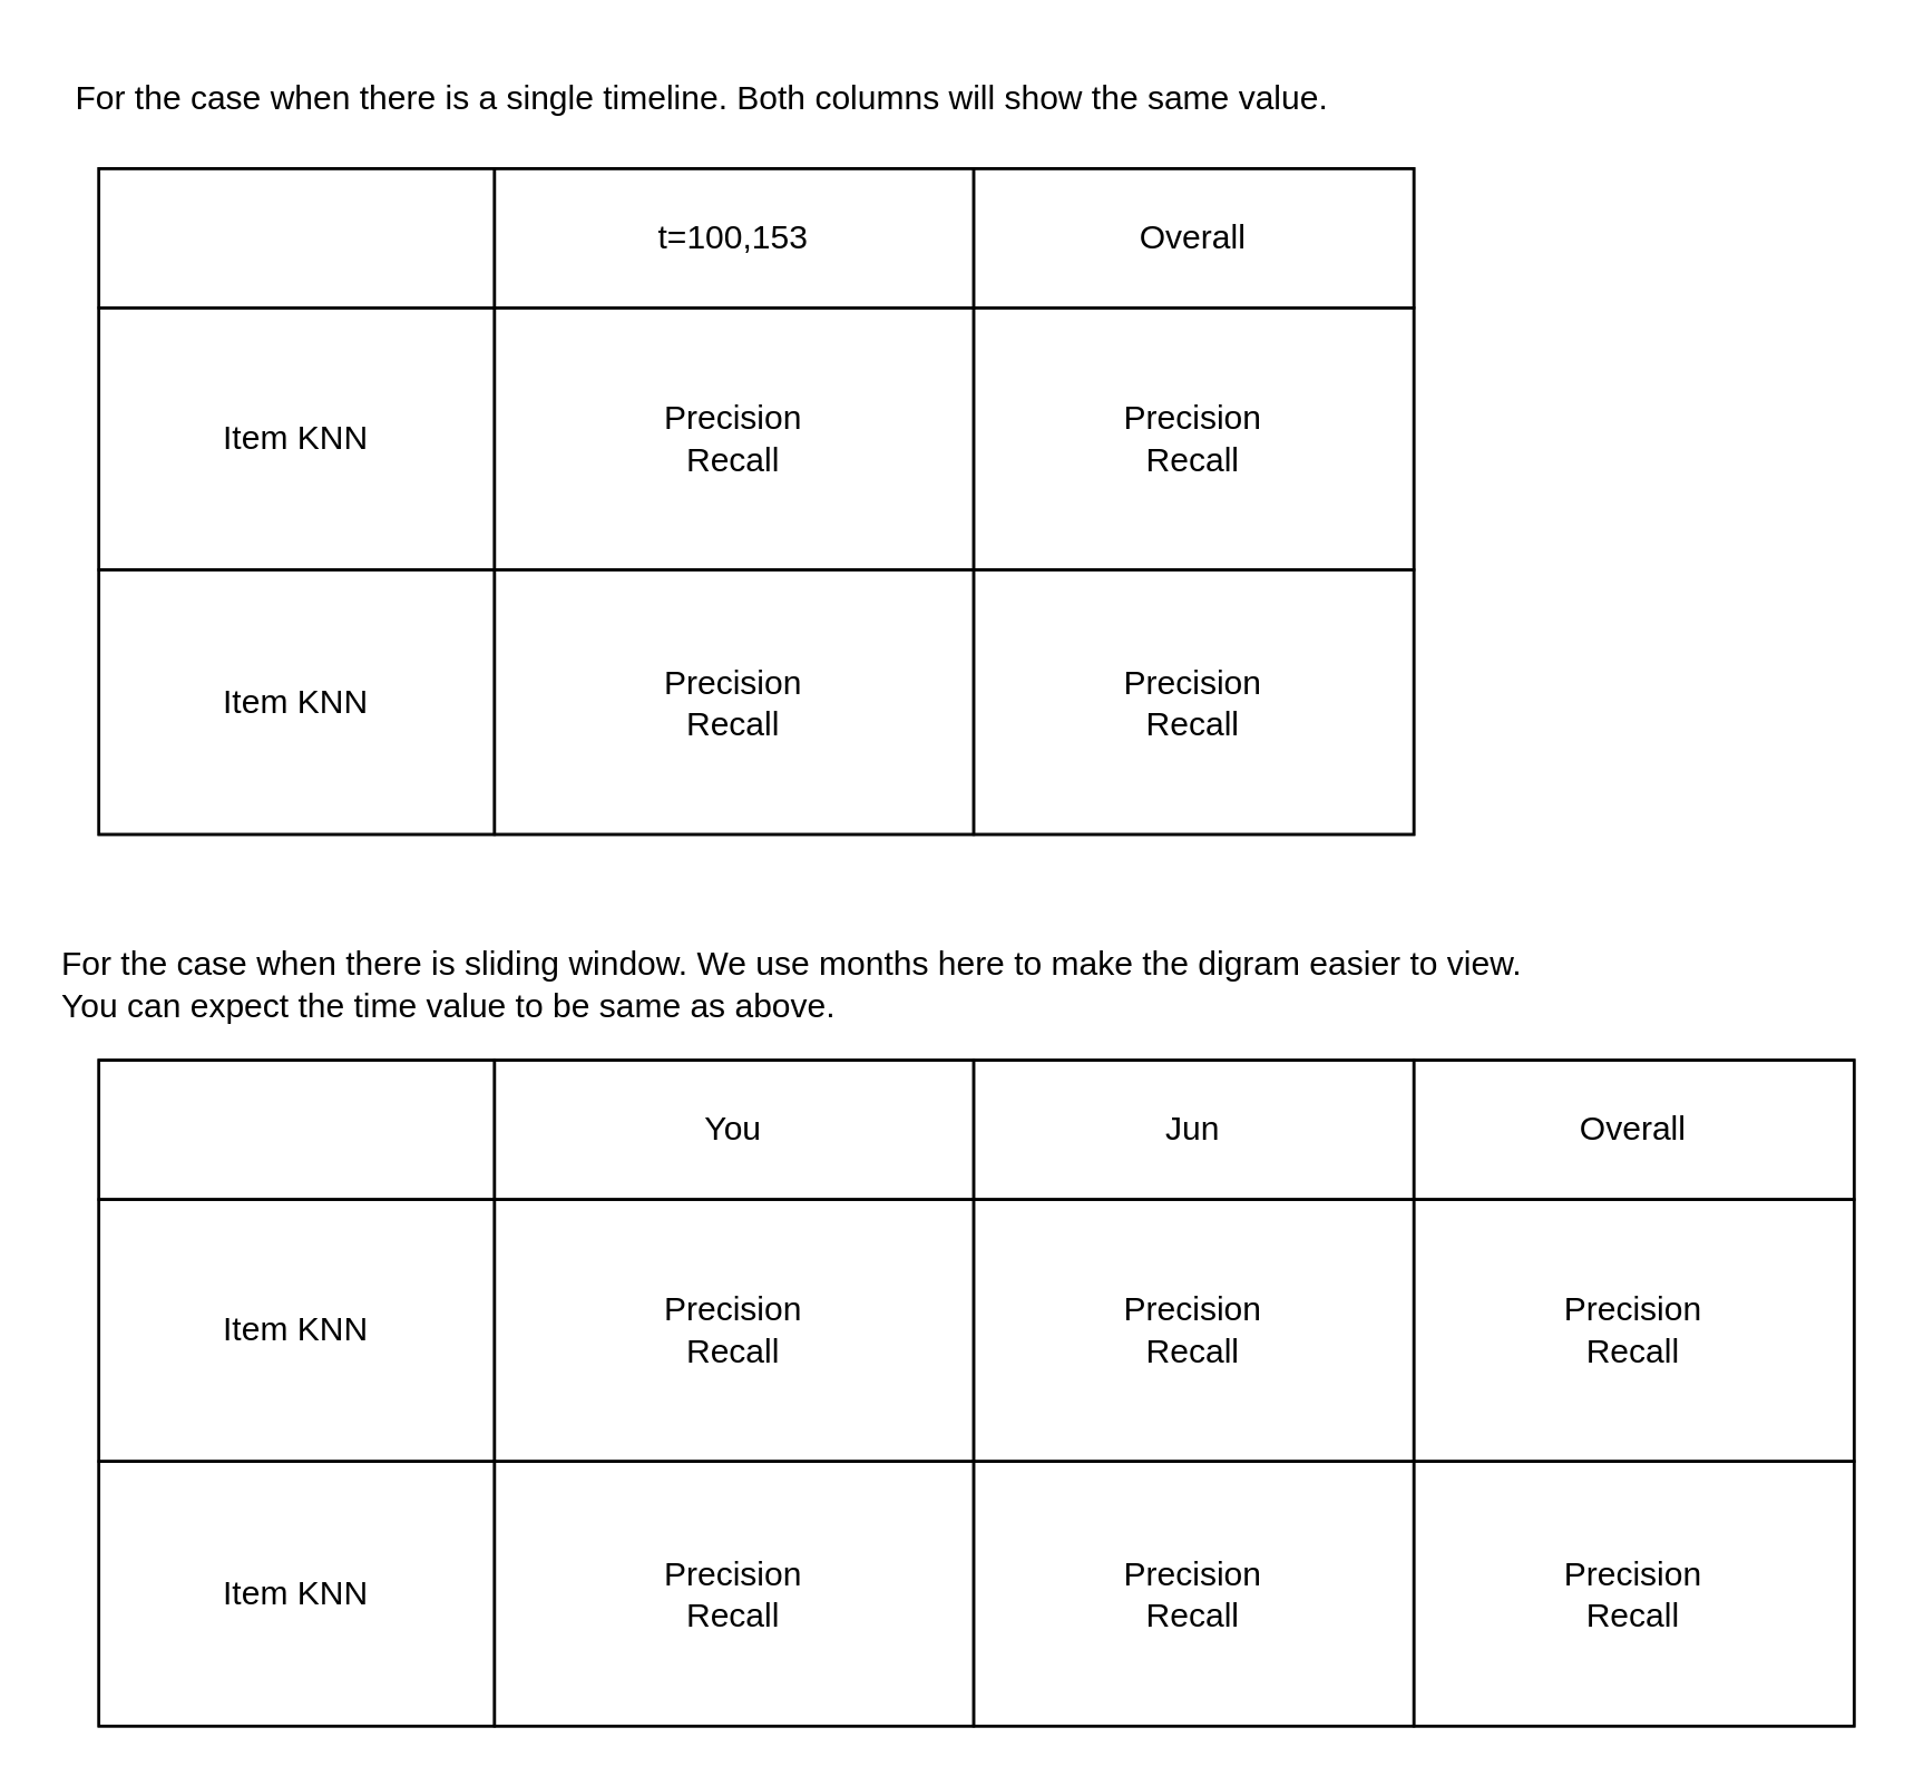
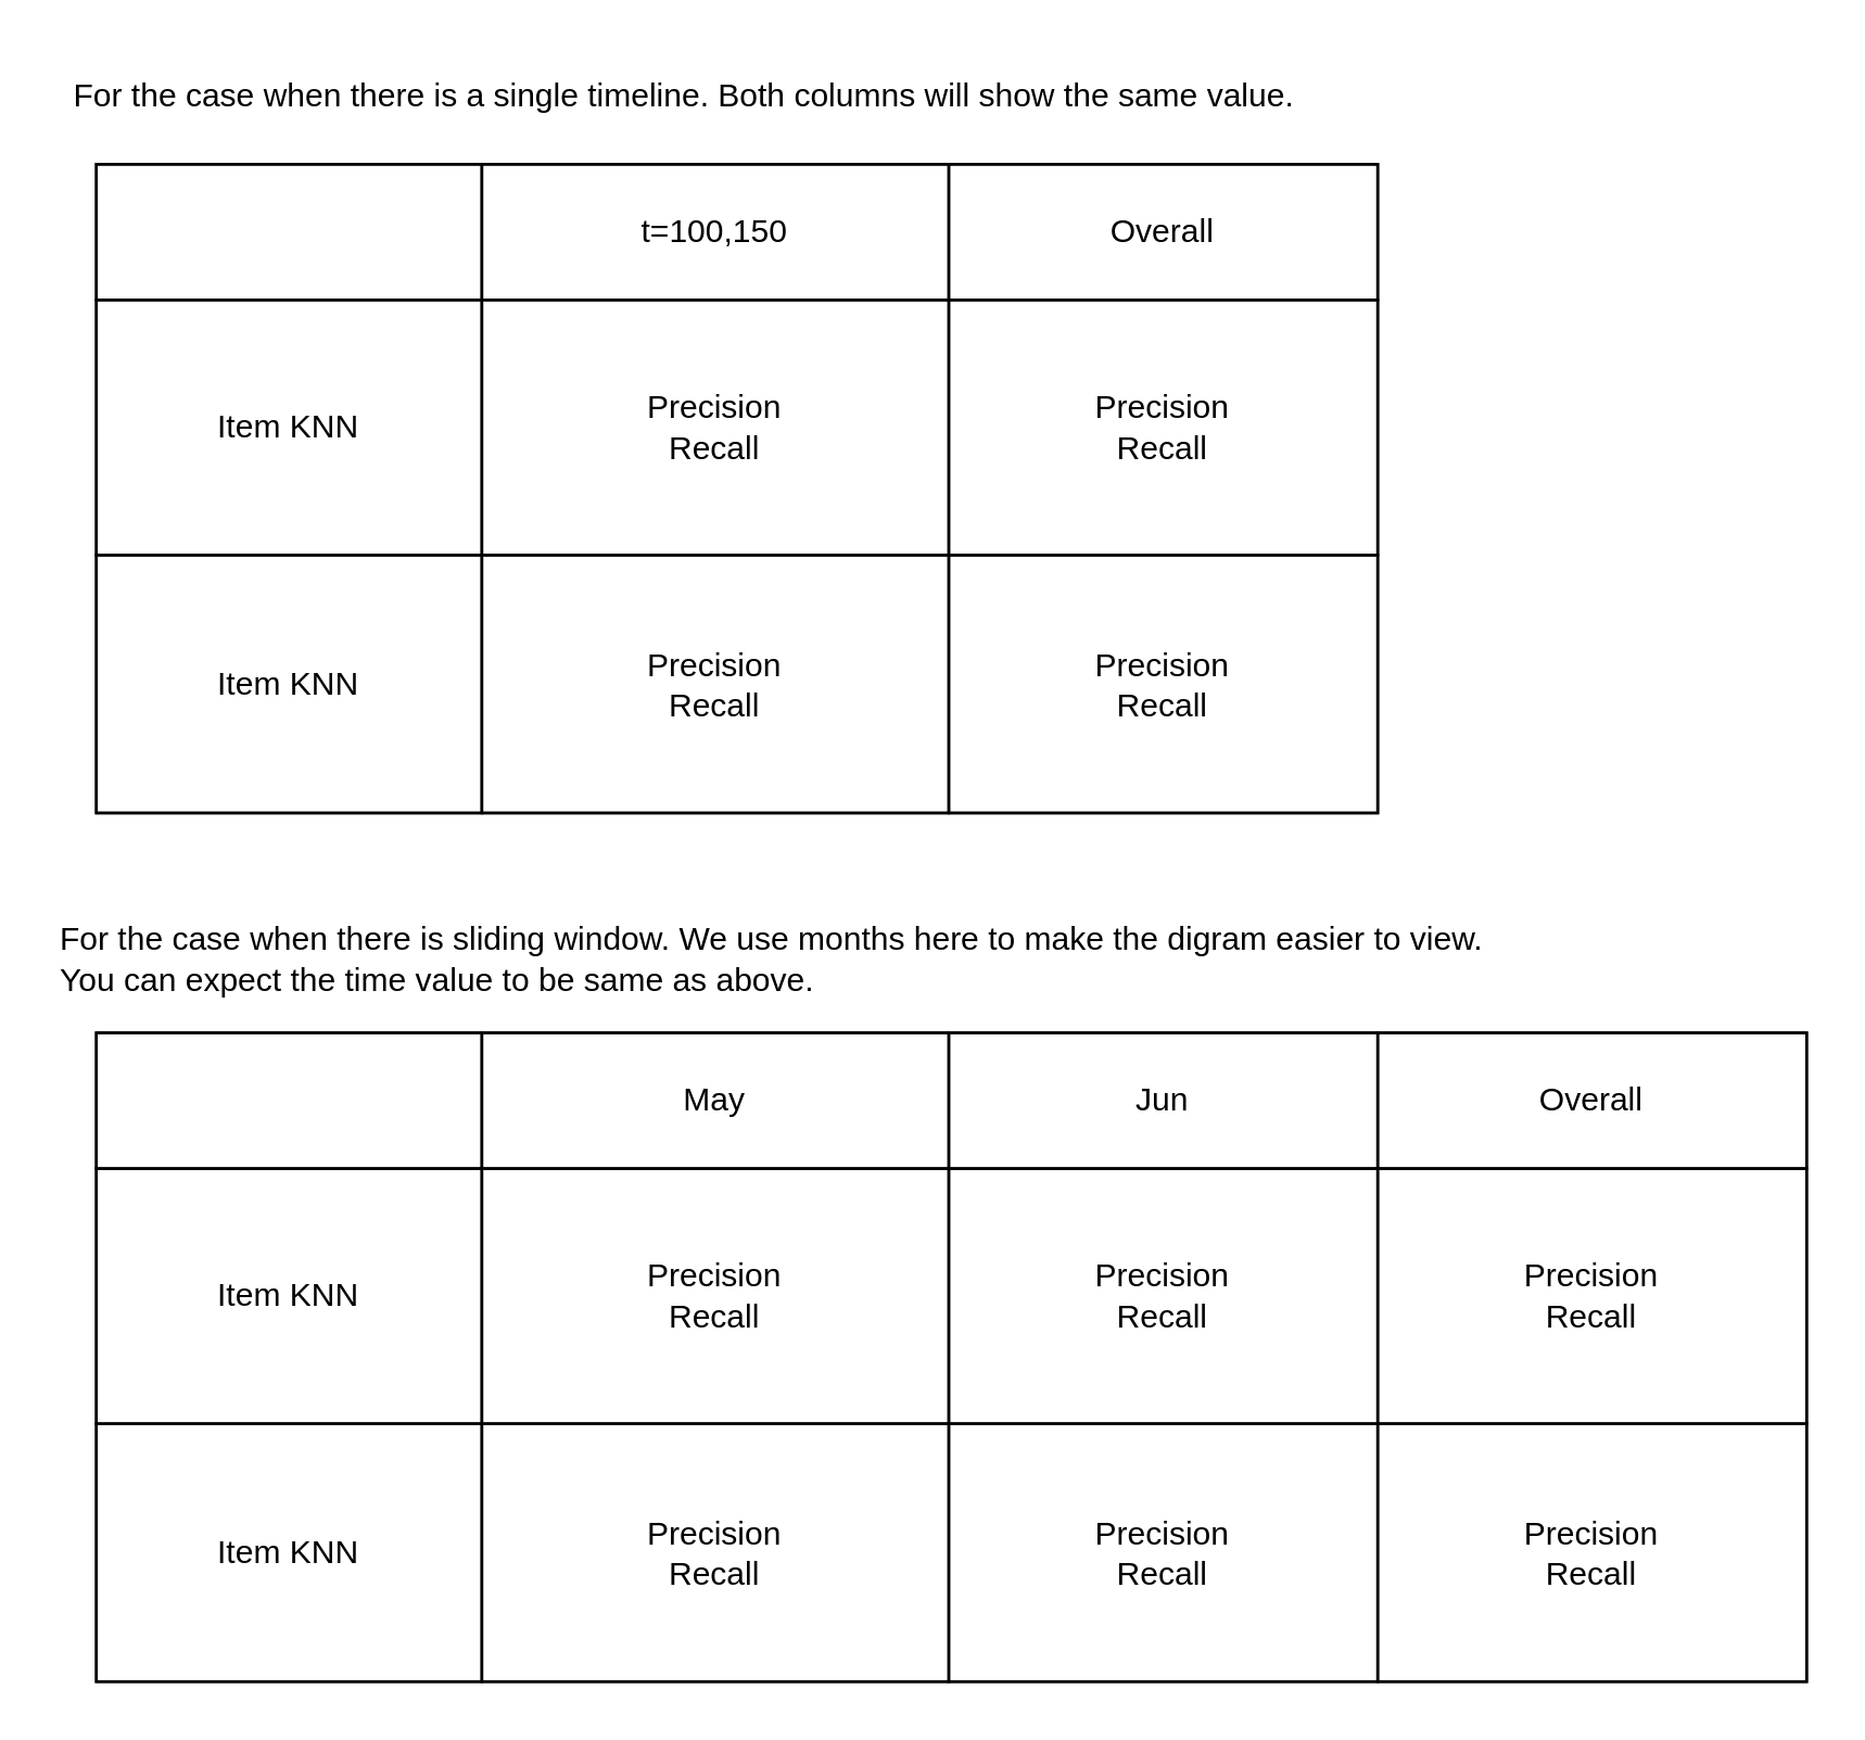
  <mxCell id="0" />
  <mxCell id="1" parent="0" />
  <mxCell id="2" value="" style="childLayout=tableLayout;recursiveResize=0;shadow=0;fillColor=none;" parent="1" vertex="1"><mxGeometry x="35" y="380" width="630" height="239" as="geometry" /></mxCell>
  <mxCell id="3" value="" style="shape=tableRow;horizontal=0;startSize=0;swimlaneHead=0;swimlaneBody=0;top=0;left=0;bottom=0;right=0;dropTarget=0;collapsible=0;recursiveResize=0;expand=0;fontStyle=0;fillColor=none;strokeColor=inherit;" parent="2" vertex="1"><mxGeometry width="630" height="50" as="geometry" /></mxCell>
  <mxCell id="4" value="" style="connectable=0;recursiveResize=0;strokeColor=inherit;fillColor=none;align=center;whiteSpace=wrap;html=1;" parent="3" vertex="1"><mxGeometry width="142" height="50" as="geometry"><mxRectangle width="142" height="50" as="alternateBounds" /></mxGeometry></mxCell>
- <mxCell id="5" value="You" style="connectable=0;recursiveResize=0;strokeColor=inherit;fillColor=none;align=center;whiteSpace=wrap;html=1;" parent="3" vertex="1"><mxGeometry x="142" width="172" height="50" as="geometry"><mxRectangle width="172" height="50" as="alternateBounds" /></mxGeometry></mxCell>
+ <mxCell id="5" value="May" style="connectable=0;recursiveResize=0;strokeColor=inherit;fillColor=none;align=center;whiteSpace=wrap;html=1;" parent="3" vertex="1"><mxGeometry x="142" width="172" height="50" as="geometry"><mxRectangle width="172" height="50" as="alternateBounds" /></mxGeometry></mxCell>
  <mxCell id="6" value="Jun" style="connectable=0;recursiveResize=0;strokeColor=inherit;fillColor=none;align=center;whiteSpace=wrap;html=1;" parent="3" vertex="1"><mxGeometry x="314" width="158" height="50" as="geometry"><mxRectangle width="158" height="50" as="alternateBounds" /></mxGeometry></mxCell>
  <mxCell id="7" value="Overall" style="connectable=0;recursiveResize=0;strokeColor=inherit;fillColor=none;align=center;whiteSpace=wrap;html=1;" parent="3" vertex="1"><mxGeometry x="472" width="158" height="50" as="geometry"><mxRectangle width="158" height="50" as="alternateBounds" /></mxGeometry></mxCell>
  <mxCell id="8" style="shape=tableRow;horizontal=0;startSize=0;swimlaneHead=0;swimlaneBody=0;top=0;left=0;bottom=0;right=0;dropTarget=0;collapsible=0;recursiveResize=0;expand=0;fontStyle=0;fillColor=none;strokeColor=inherit;" parent="2" vertex="1"><mxGeometry y="50" width="630" height="94" as="geometry" /></mxCell>
  <mxCell id="9" value="Item KNN" style="connectable=0;recursiveResize=0;strokeColor=inherit;fillColor=none;align=center;whiteSpace=wrap;html=1;" parent="8" vertex="1"><mxGeometry width="142" height="94" as="geometry"><mxRectangle width="142" height="94" as="alternateBounds" /></mxGeometry></mxCell>
  <mxCell id="10" value="Precision&lt;div&gt;Recall&lt;/div&gt;" style="connectable=0;recursiveResize=0;strokeColor=inherit;fillColor=none;align=center;whiteSpace=wrap;html=1;" parent="8" vertex="1"><mxGeometry x="142" width="172" height="94" as="geometry"><mxRectangle width="172" height="94" as="alternateBounds" /></mxGeometry></mxCell>
  <mxCell id="11" value="Precision&lt;div&gt;Recall&lt;/div&gt;" style="connectable=0;recursiveResize=0;strokeColor=inherit;fillColor=none;align=center;whiteSpace=wrap;html=1;" parent="8" vertex="1"><mxGeometry x="314" width="158" height="94" as="geometry"><mxRectangle width="158" height="94" as="alternateBounds" /></mxGeometry></mxCell>
  <mxCell id="12" value="Precision&lt;div&gt;Recall&lt;/div&gt;" style="connectable=0;recursiveResize=0;strokeColor=inherit;fillColor=none;align=center;whiteSpace=wrap;html=1;" parent="8" vertex="1"><mxGeometry x="472" width="158" height="94" as="geometry"><mxRectangle width="158" height="94" as="alternateBounds" /></mxGeometry></mxCell>
  <mxCell id="13" style="shape=tableRow;horizontal=0;startSize=0;swimlaneHead=0;swimlaneBody=0;top=0;left=0;bottom=0;right=0;dropTarget=0;collapsible=0;recursiveResize=0;expand=0;fontStyle=0;fillColor=none;strokeColor=inherit;" parent="2" vertex="1"><mxGeometry y="144" width="630" height="95" as="geometry" /></mxCell>
  <mxCell id="14" value="Item KNN" style="connectable=0;recursiveResize=0;strokeColor=inherit;fillColor=none;align=center;whiteSpace=wrap;html=1;" parent="13" vertex="1"><mxGeometry width="142" height="95" as="geometry"><mxRectangle width="142" height="95" as="alternateBounds" /></mxGeometry></mxCell>
  <mxCell id="15" value="Precision&lt;div&gt;Recall&lt;/div&gt;" style="connectable=0;recursiveResize=0;strokeColor=inherit;fillColor=none;align=center;whiteSpace=wrap;html=1;" parent="13" vertex="1"><mxGeometry x="142" width="172" height="95" as="geometry"><mxRectangle width="172" height="95" as="alternateBounds" /></mxGeometry></mxCell>
  <mxCell id="16" value="Precision&lt;div&gt;Recall&lt;/div&gt;" style="connectable=0;recursiveResize=0;strokeColor=inherit;fillColor=none;align=center;whiteSpace=wrap;html=1;" parent="13" vertex="1"><mxGeometry x="314" width="158" height="95" as="geometry"><mxRectangle width="158" height="95" as="alternateBounds" /></mxGeometry></mxCell>
  <mxCell id="17" value="Precision&lt;div&gt;Recall&lt;/div&gt;" style="connectable=0;recursiveResize=0;strokeColor=inherit;fillColor=none;align=center;whiteSpace=wrap;html=1;" parent="13" vertex="1"><mxGeometry x="472" width="158" height="95" as="geometry"><mxRectangle width="158" height="95" as="alternateBounds" /></mxGeometry></mxCell>
  <mxCell id="18" value="" style="childLayout=tableLayout;recursiveResize=0;shadow=0;fillColor=none;" parent="1" vertex="1"><mxGeometry x="35" y="60" width="472" height="239" as="geometry" /></mxCell>
  <mxCell id="19" value="" style="shape=tableRow;horizontal=0;startSize=0;swimlaneHead=0;swimlaneBody=0;top=0;left=0;bottom=0;right=0;dropTarget=0;collapsible=0;recursiveResize=0;expand=0;fontStyle=0;fillColor=none;strokeColor=inherit;" parent="18" vertex="1"><mxGeometry width="472" height="50" as="geometry" /></mxCell>
  <mxCell id="20" value="" style="connectable=0;recursiveResize=0;strokeColor=inherit;fillColor=none;align=center;whiteSpace=wrap;html=1;" parent="19" vertex="1"><mxGeometry width="142" height="50" as="geometry"><mxRectangle width="142" height="50" as="alternateBounds" /></mxGeometry></mxCell>
- <mxCell id="21" value="t=100,153" style="connectable=0;recursiveResize=0;strokeColor=inherit;fillColor=none;align=center;whiteSpace=wrap;html=1;" parent="19" vertex="1"><mxGeometry x="142" width="172" height="50" as="geometry"><mxRectangle width="172" height="50" as="alternateBounds" /></mxGeometry></mxCell>
+ <mxCell id="21" value="t=100,150" style="connectable=0;recursiveResize=0;strokeColor=inherit;fillColor=none;align=center;whiteSpace=wrap;html=1;" parent="19" vertex="1"><mxGeometry x="142" width="172" height="50" as="geometry"><mxRectangle width="172" height="50" as="alternateBounds" /></mxGeometry></mxCell>
  <mxCell id="22" value="Overall" style="connectable=0;recursiveResize=0;strokeColor=inherit;fillColor=none;align=center;whiteSpace=wrap;html=1;" parent="19" vertex="1"><mxGeometry x="314" width="158" height="50" as="geometry"><mxRectangle width="158" height="50" as="alternateBounds" /></mxGeometry></mxCell>
  <mxCell id="23" style="shape=tableRow;horizontal=0;startSize=0;swimlaneHead=0;swimlaneBody=0;top=0;left=0;bottom=0;right=0;dropTarget=0;collapsible=0;recursiveResize=0;expand=0;fontStyle=0;fillColor=none;strokeColor=inherit;" parent="18" vertex="1"><mxGeometry y="50" width="472" height="94" as="geometry" /></mxCell>
  <mxCell id="24" value="Item KNN" style="connectable=0;recursiveResize=0;strokeColor=inherit;fillColor=none;align=center;whiteSpace=wrap;html=1;" parent="23" vertex="1"><mxGeometry width="142" height="94" as="geometry"><mxRectangle width="142" height="94" as="alternateBounds" /></mxGeometry></mxCell>
  <mxCell id="25" value="Precision&lt;div&gt;Recall&lt;/div&gt;" style="connectable=0;recursiveResize=0;strokeColor=inherit;fillColor=none;align=center;whiteSpace=wrap;html=1;" parent="23" vertex="1"><mxGeometry x="142" width="172" height="94" as="geometry"><mxRectangle width="172" height="94" as="alternateBounds" /></mxGeometry></mxCell>
  <mxCell id="26" value="Precision&lt;div&gt;Recall&lt;/div&gt;" style="connectable=0;recursiveResize=0;strokeColor=inherit;fillColor=none;align=center;whiteSpace=wrap;html=1;" parent="23" vertex="1"><mxGeometry x="314" width="158" height="94" as="geometry"><mxRectangle width="158" height="94" as="alternateBounds" /></mxGeometry></mxCell>
  <mxCell id="27" style="shape=tableRow;horizontal=0;startSize=0;swimlaneHead=0;swimlaneBody=0;top=0;left=0;bottom=0;right=0;dropTarget=0;collapsible=0;recursiveResize=0;expand=0;fontStyle=0;fillColor=none;strokeColor=inherit;" parent="18" vertex="1"><mxGeometry y="144" width="472" height="95" as="geometry" /></mxCell>
  <mxCell id="28" value="Item KNN" style="connectable=0;recursiveResize=0;strokeColor=inherit;fillColor=none;align=center;whiteSpace=wrap;html=1;" parent="27" vertex="1"><mxGeometry width="142" height="95" as="geometry"><mxRectangle width="142" height="95" as="alternateBounds" /></mxGeometry></mxCell>
  <mxCell id="29" value="Precision&lt;div&gt;Recall&lt;/div&gt;" style="connectable=0;recursiveResize=0;strokeColor=inherit;fillColor=none;align=center;whiteSpace=wrap;html=1;" parent="27" vertex="1"><mxGeometry x="142" width="172" height="95" as="geometry"><mxRectangle width="172" height="95" as="alternateBounds" /></mxGeometry></mxCell>
  <mxCell id="30" value="Precision&lt;div&gt;Recall&lt;/div&gt;" style="connectable=0;recursiveResize=0;strokeColor=inherit;fillColor=none;align=center;whiteSpace=wrap;html=1;" parent="27" vertex="1"><mxGeometry x="314" width="158" height="95" as="geometry"><mxRectangle width="158" height="95" as="alternateBounds" /></mxGeometry></mxCell>
  <mxCell id="31" value="For the case when there is a single timeline. Both columns will show the same value." style="text;html=1;align=left;verticalAlign=middle;resizable=0;points=[];autosize=1;strokeColor=none;fillColor=none;" parent="1" vertex="1"><mxGeometry x="25" y="20" width="470" height="30" as="geometry" /></mxCell>
  <mxCell id="32" value="For the case when there is sliding window. We use months here to make the digram easier to view.&lt;div&gt;You can expect the time value to be same as above.&lt;/div&gt;" style="text;html=1;align=left;verticalAlign=middle;resizable=0;points=[];autosize=1;strokeColor=none;fillColor=none;" parent="1" vertex="1"><mxGeometry x="20" y="333" width="550" height="40" as="geometry" /></mxCell>
